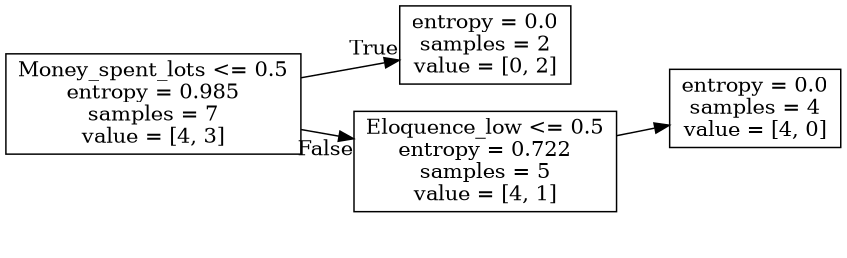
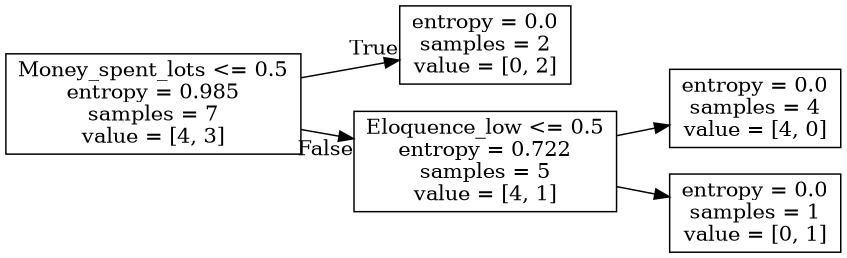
  digraph {
    rankdir=LR
    node [shape=box]
    n1 [label="Money_spent_lots <= 0.5\nentropy = 0.985\nsamples = 7\nvalue = [4, 3]"]
    n2 [label="entropy = 0.0\nsamples = 2\nvalue = [0, 2]"]
    n3 [label="Eloquence_low <= 0.5\nentropy = 0.722\nsamples = 5\nvalue = [4, 1]"]
    n4 [label="entropy = 0.0\nsamples = 4\nvalue = [4, 0]"]
+   n5 [label="entropy = 0.0\nsamples = 1\nvalue = [0, 1]"]
    n1 -> n2 [headlabel=True labelangle=45 labeldistance=2.5]
    n1 -> n3 [headlabel=False labelangle=-45 labeldistance=2.5]
    n3 -> n4
+   n3 -> n5
  }
